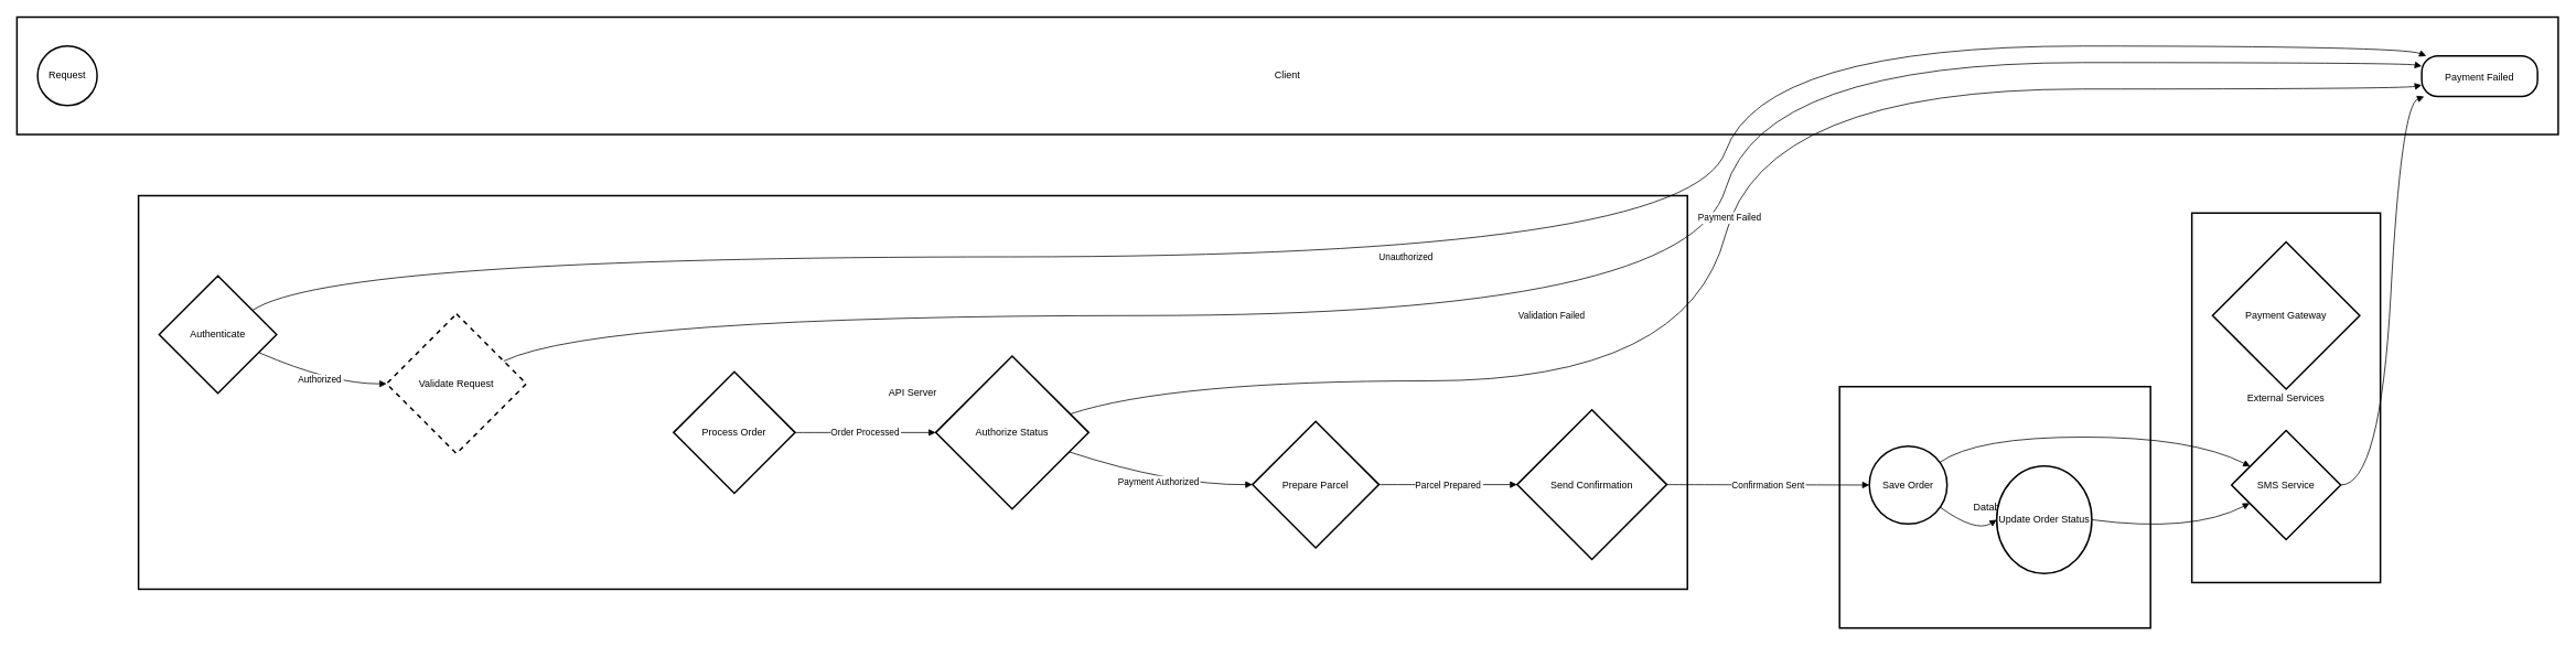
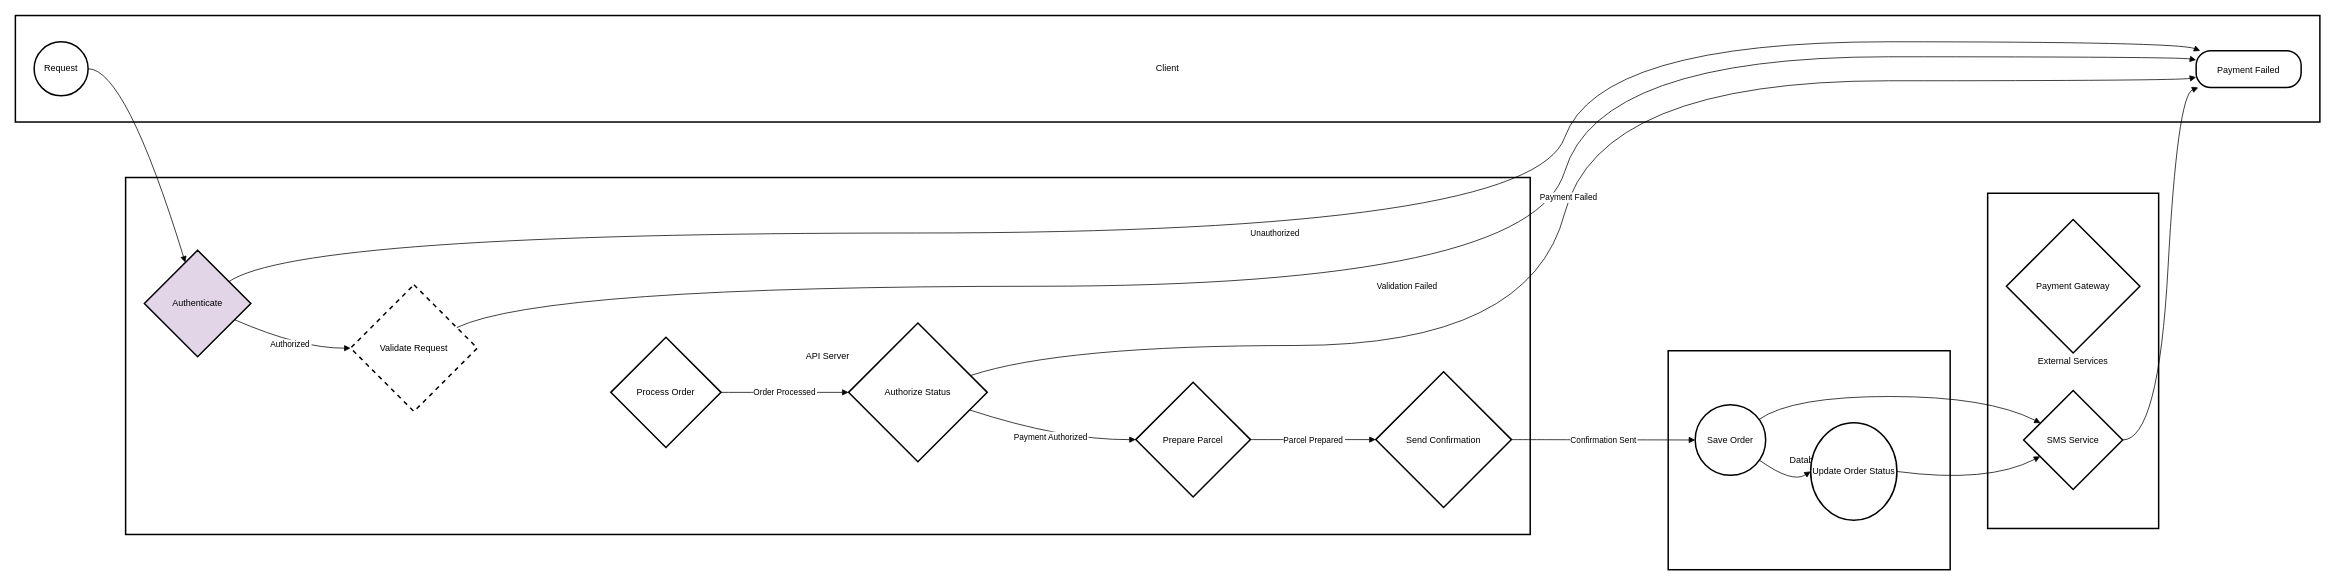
  <mxCell id="0" />
  <mxCell id="1" parent="0" />
  <mxCell id="2" value="Client" style="whiteSpace=wrap;strokeWidth=2;" vertex="1" parent="1"><mxGeometry x="20" y="20" width="3073" height="142" as="geometry" /></mxCell>
  <mxCell id="3" value="External Services" style="whiteSpace=wrap;strokeWidth=2;" vertex="1" parent="1"><mxGeometry x="2650" y="257" width="228" height="447" as="geometry" /></mxCell>
  <mxCell id="4" value="Database" style="whiteSpace=wrap;strokeWidth=2;" vertex="1" parent="1"><mxGeometry x="2224" y="467" width="376" height="292" as="geometry" /></mxCell>
  <mxCell id="5" value="API Server" style="whiteSpace=wrap;strokeWidth=2;" vertex="1" parent="1"><mxGeometry x="167" y="236" width="1873" height="476" as="geometry" /></mxCell>
  <mxCell id="6" value="Request" style="ellipse;aspect=fixed;strokeWidth=2;whiteSpace=wrap;" vertex="1" parent="1"><mxGeometry x="45" y="55" width="72" height="72" as="geometry" /></mxCell>
- <mxCell id="7" value="Authenticate" style="rhombus;strokeWidth=2;whiteSpace=wrap;" vertex="1" parent="1"><mxGeometry x="192" y="333" width="142" height="142" as="geometry" /></mxCell>
+ <mxCell id="7" value="Authenticate" style="rhombus;strokeWidth=2;whiteSpace=wrap;fillColor=#e1d5e7;" vertex="1" parent="1"><mxGeometry x="192" y="333" width="142" height="142" as="geometry" /></mxCell>
  <mxCell id="8" value="Validate Request" style="rhombus;strokeWidth=2;whiteSpace=wrap;dashed=1;" vertex="1" parent="1"><mxGeometry x="467" y="379" width="169" height="169" as="geometry" /></mxCell>
  <mxCell id="9" value="Process Order" style="rhombus;strokeWidth=2;whiteSpace=wrap;" vertex="1" parent="1"><mxGeometry x="814" y="449" width="147" height="147" as="geometry" /></mxCell>
  <mxCell id="10" value="Authorize Status" style="rhombus;strokeWidth=2;whiteSpace=wrap;" vertex="1" parent="1"><mxGeometry x="1131" y="430" width="185" height="185" as="geometry" /></mxCell>
  <mxCell id="11" value="Prepare Parcel" style="rhombus;strokeWidth=2;whiteSpace=wrap;" vertex="1" parent="1"><mxGeometry x="1514" y="509" width="153" height="153" as="geometry" /></mxCell>
  <mxCell id="12" value="Send Confirmation" style="rhombus;strokeWidth=2;whiteSpace=wrap;" vertex="1" parent="1"><mxGeometry x="1834" y="495" width="181" height="181" as="geometry" /></mxCell>
  <mxCell id="13" value="Save Order" style="ellipse;aspect=fixed;strokeWidth=2;whiteSpace=wrap;" vertex="1" parent="1"><mxGeometry x="2260" y="539" width="94" height="94" as="geometry" /></mxCell>
  <mxCell id="14" value="Update Order Status" style="ellipse;aspect=fixed;strokeWidth=2;whiteSpace=wrap;" vertex="1" parent="1"><mxGeometry x="2414" y="563" width="115" height="130" as="geometry" /></mxCell>
  <mxCell id="15" value="Payment Gateway" style="rhombus;strokeWidth=2;whiteSpace=wrap;" vertex="1" parent="1"><mxGeometry x="2675" y="292" width="178" height="178" as="geometry" /></mxCell>
  <mxCell id="16" value="SMS Service" style="rhombus;strokeWidth=2;whiteSpace=wrap;" vertex="1" parent="1"><mxGeometry x="2698" y="520" width="132" height="132" as="geometry" /></mxCell>
  <mxCell id="17" value="Payment Failed" style="rounded=1;arcSize=40;strokeWidth=2" vertex="1" parent="1"><mxGeometry x="2928" y="67" width="140" height="49" as="geometry" /></mxCell>
+ <mxCell id="18" value="" style="curved=1;startArrow=none;endArrow=block;exitX=1;exitY=0.5;entryX=0.35;entryY=0;" edge="1" parent="1" source="6" target="7"><mxGeometry relative="1" as="geometry"><Array as="points"><mxPoint x="167" y="91" /></Array></mxGeometry></mxCell>
  <mxCell id="19" value="Unauthorized" style="curved=1;startArrow=none;endArrow=block;exitX=1;exitY=0.15;entryX=0.03;entryY=-0.01;" edge="1" parent="1" source="7" target="17"><mxGeometry relative="1" as="geometry"><Array as="points"><mxPoint x="401" y="310" /><mxPoint x="2040" y="310" /><mxPoint x="2132" y="55" /><mxPoint x="2903" y="55" /></Array></mxGeometry></mxCell>
  <mxCell id="20" value="Authorized" style="curved=1;startArrow=none;endArrow=block;exitX=1;exitY=0.72;entryX=0;entryY=0.5;" edge="1" parent="1" source="7" target="8"><mxGeometry relative="1" as="geometry"><Array as="points"><mxPoint x="401" y="464" /></Array></mxGeometry></mxCell>
  <mxCell id="21" value="Validation Failed" style="curved=1;startArrow=none;endArrow=block;exitX=1;exitY=0.26;entryX=0;entryY=0.25;" edge="1" parent="1" source="8" target="17"><mxGeometry relative="1" as="geometry"><Array as="points"><mxPoint x="725" y="381" /><mxPoint x="2040" y="381" /><mxPoint x="2132" y="75" /><mxPoint x="2903" y="75" /></Array></mxGeometry></mxCell>
  <mxCell id="22" value="Order Processed" style="curved=1;startArrow=none;endArrow=block;exitX=1;exitY=0.5;entryX=0;entryY=0.5;" edge="1" parent="1" source="9" target="10"><mxGeometry relative="1" as="geometry"><Array as="points" /></mxGeometry></mxCell>
  <mxCell id="23" value="Payment Authorized" style="curved=1;startArrow=none;endArrow=block;exitX=1;exitY=0.67;entryX=0;entryY=0.5;" edge="1" parent="1" source="10" target="11"><mxGeometry relative="1" as="geometry"><Array as="points"><mxPoint x="1415" y="586" /></Array></mxGeometry></mxCell>
  <mxCell id="24" value="Payment Failed" style="curved=1;startArrow=none;endArrow=block;exitX=1;exitY=0.34;entryX=0;entryY=0.72;" edge="1" parent="1" source="10" target="17"><mxGeometry relative="1" as="geometry"><Array as="points"><mxPoint x="1415" y="460" /><mxPoint x="2040" y="460" /><mxPoint x="2132" y="107" /><mxPoint x="2903" y="107" /></Array></mxGeometry></mxCell>
  <mxCell id="25" value="Parcel Prepared" style="curved=1;startArrow=none;endArrow=block;exitX=1;exitY=0.5;entryX=0;entryY=0.5;" edge="1" parent="1" source="11" target="12"><mxGeometry relative="1" as="geometry"><Array as="points" /></mxGeometry></mxCell>
  <mxCell id="26" value="Confirmation Sent" style="curved=1;startArrow=none;endArrow=block;exitX=1;exitY=0.5;entryX=0;entryY=0.5;" edge="1" parent="1" source="12" target="13"><mxGeometry relative="1" as="geometry"><Array as="points" /></mxGeometry></mxCell>
  <mxCell id="27" value="" style="curved=1;startArrow=none;endArrow=block;exitX=0.99;exitY=0.85;entryX=0;entryY=0.5;" edge="1" parent="1" source="13" target="14"><mxGeometry relative="1" as="geometry"><Array as="points"><mxPoint x="2389" y="644" /></Array></mxGeometry></mxCell>
  <mxCell id="28" value="" style="curved=1;startArrow=none;endArrow=block;exitX=0.99;exitY=0.14;entryX=0;entryY=0.24;" edge="1" parent="1" source="13" target="16"><mxGeometry relative="1" as="geometry"><Array as="points"><mxPoint x="2389" y="528" /><mxPoint x="2650" y="528" /></Array></mxGeometry></mxCell>
  <mxCell id="29" value="" style="curved=1;startArrow=none;endArrow=block;exitX=1;exitY=0.5;entryX=0;entryY=0.75;" edge="1" parent="1" source="14" target="16"><mxGeometry relative="1" as="geometry"><Array as="points"><mxPoint x="2650" y="644" /></Array></mxGeometry></mxCell>
  <mxCell id="30" value="" style="curved=1;startArrow=none;endArrow=block;exitX=1;exitY=0.5;entryX=0.03;entryY=0.99;" edge="1" parent="1" source="16" target="17"><mxGeometry relative="1" as="geometry"><Array as="points"><mxPoint x="2878" y="586" /><mxPoint x="2903" y="127" /></Array></mxGeometry></mxCell>
